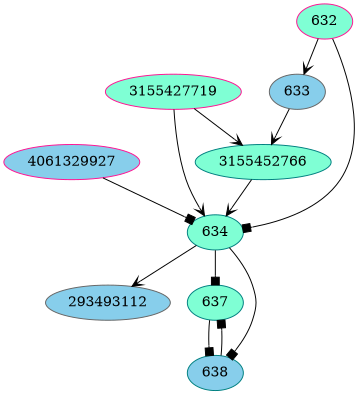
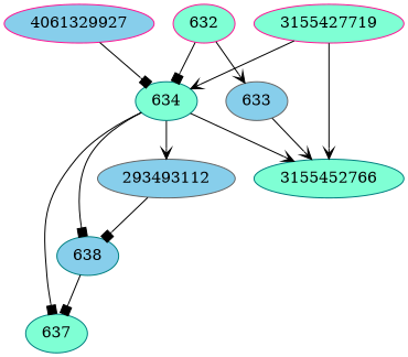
  strict digraph {
    node [color=teal fillcolor=aquamarine style=filled]
    edge [arrowhead=box]
    4061329927 [color=deeppink fillcolor=skyblue]
    634
    293493112 [color=gray40 fillcolor=skyblue]
    637
    638 [fillcolor=skyblue]
    3155427719 [color=deeppink]
    3155452766
    632 [color=deeppink]
    633 [color=gray40 fillcolor=skyblue]
    4061329927 -> 634
    634 -> 293493112 [arrowhead=vee]
    634 -> 637
    634 -> 638
-   637 -> 638
+   293493112 -> 638
    638 -> 637
    3155427719 -> 634 [arrowhead=vee]
    3155427719 -> 3155452766 [arrowhead=vee]
-   3155452766 -> 634 [arrowhead=vee]
+   634 -> 3155452766 [arrowhead=vee]
    632 -> 634
    632 -> 633 [arrowhead=vee]
    633 -> 3155452766 [arrowhead=vee]
  }
